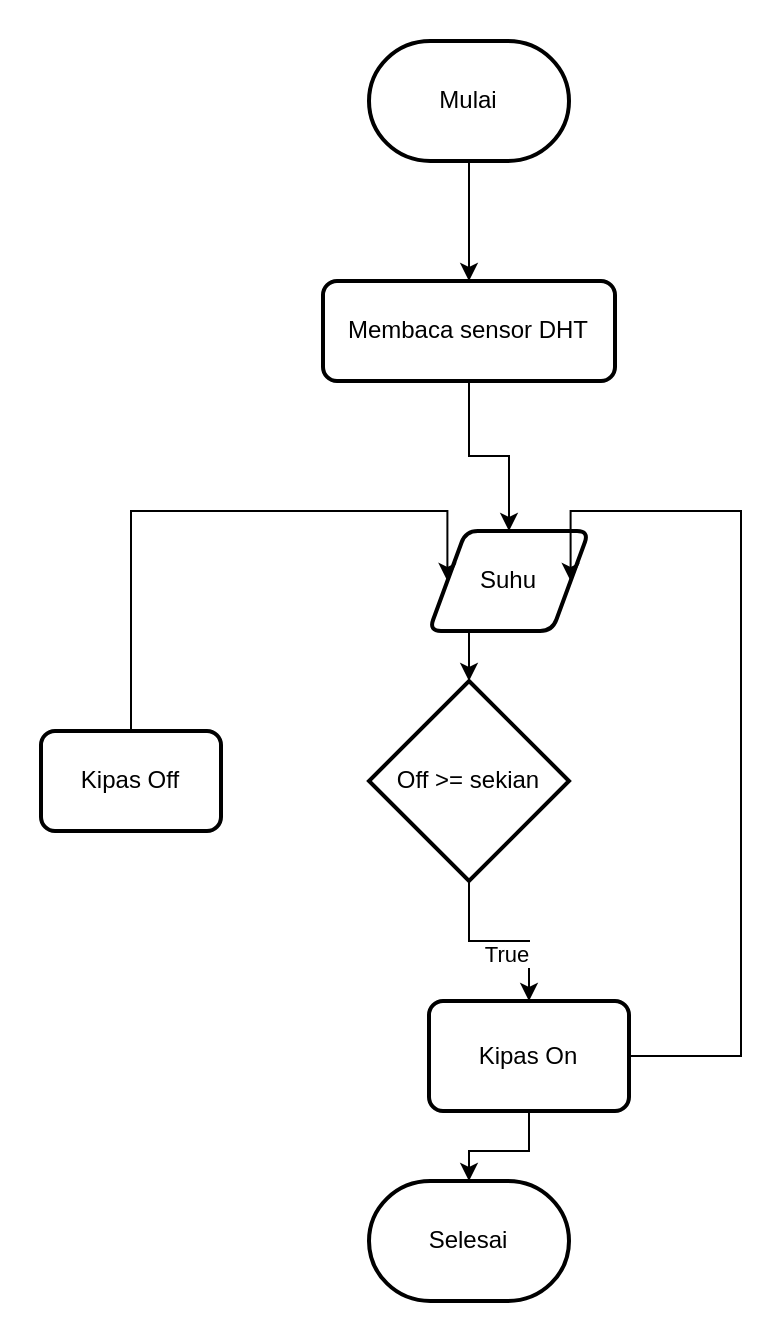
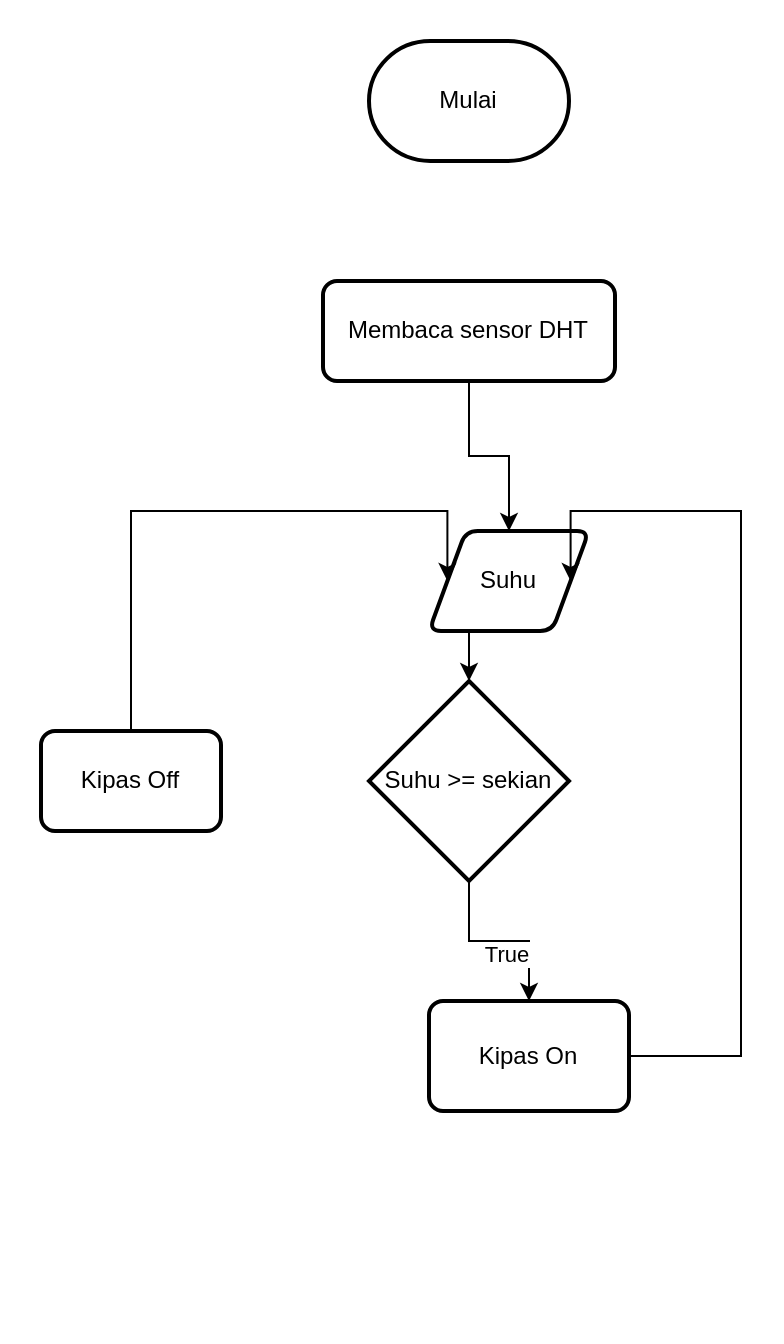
  <mxCell id="0" />
  <mxCell id="1" parent="0" />
- <mxCell id="2" style="edgeStyle=orthogonalEdgeStyle;rounded=0;orthogonalLoop=1;jettySize=auto;html=1;exitX=0.5;exitY=1;exitDx=0;exitDy=0;exitPerimeter=0;entryX=0.5;entryY=0;entryDx=0;entryDy=0;" edge="1" parent="1" source="3" target="5"><mxGeometry relative="1" as="geometry" /></mxCell>
  <mxCell id="3" value="Mulai" style="strokeWidth=2;html=1;shape=mxgraph.flowchart.terminator;whiteSpace=wrap;" vertex="1" parent="1"><mxGeometry x="184" y="20" width="100" height="60" as="geometry" /></mxCell>
  <mxCell id="4" style="edgeStyle=orthogonalEdgeStyle;rounded=0;orthogonalLoop=1;jettySize=auto;html=1;exitX=0.5;exitY=1;exitDx=0;exitDy=0;entryX=0.5;entryY=0;entryDx=0;entryDy=0;" edge="1" parent="1" source="5" target="6"><mxGeometry relative="1" as="geometry" /></mxCell>
  <mxCell id="5" value="Membaca sensor DHT" style="rounded=1;whiteSpace=wrap;html=1;absoluteArcSize=1;arcSize=14;strokeWidth=2;" vertex="1" parent="1"><mxGeometry x="161" y="140" width="146" height="50" as="geometry" /></mxCell>
  <mxCell id="6" value="Suhu" style="shape=parallelogram;html=1;strokeWidth=2;perimeter=parallelogramPerimeter;whiteSpace=wrap;rounded=1;arcSize=12;size=0.23;" vertex="1" parent="1"><mxGeometry x="214" y="265" width="80" height="50" as="geometry" /></mxCell>
  <mxCell id="7" style="edgeStyle=orthogonalEdgeStyle;rounded=0;orthogonalLoop=1;jettySize=auto;html=1;exitX=0.5;exitY=1;exitDx=0;exitDy=0;exitPerimeter=0;entryX=0.5;entryY=0;entryDx=0;entryDy=0;" edge="1" parent="1" source="9" target="14"><mxGeometry relative="1" as="geometry" /></mxCell>
  <mxCell id="8" value="True" style="edgeLabel;html=1;align=center;verticalAlign=middle;resizable=0;points=[];" vertex="1" connectable="0" parent="7"><mxGeometry x="0.057" y="-6" relative="1" as="geometry"><mxPoint as="offset" /></mxGeometry></mxCell>
- <mxCell id="9" value="Off &amp;gt;= sekian" style="strokeWidth=2;html=1;shape=mxgraph.flowchart.decision;whiteSpace=wrap;" vertex="1" parent="1"><mxGeometry x="184" y="340" width="100" height="100" as="geometry" /></mxCell>
+ <mxCell id="9" value="Suhu &amp;gt;= sekian" style="strokeWidth=2;html=1;shape=mxgraph.flowchart.decision;whiteSpace=wrap;" vertex="1" parent="1"><mxGeometry x="184" y="340" width="100" height="100" as="geometry" /></mxCell>
  <mxCell id="10" style="edgeStyle=orthogonalEdgeStyle;rounded=0;orthogonalLoop=1;jettySize=auto;html=1;exitX=0.5;exitY=1;exitDx=0;exitDy=0;entryX=0.5;entryY=0;entryDx=0;entryDy=0;entryPerimeter=0;" edge="1" parent="1" source="6" target="9"><mxGeometry relative="1" as="geometry" /></mxCell>
  <mxCell id="11" style="edgeStyle=orthogonalEdgeStyle;rounded=0;orthogonalLoop=1;jettySize=auto;html=1;exitX=0.5;exitY=0;exitDx=0;exitDy=0;entryX=0;entryY=0.5;entryDx=0;entryDy=0;" edge="1" parent="1" source="12" target="6"><mxGeometry relative="1" as="geometry"><Array as="points"><mxPoint x="65" y="255" /></Array></mxGeometry></mxCell>
  <mxCell id="12" value="Kipas Off" style="rounded=1;whiteSpace=wrap;html=1;absoluteArcSize=1;arcSize=14;strokeWidth=2;" vertex="1" parent="1"><mxGeometry x="20" y="365" width="90" height="50" as="geometry" /></mxCell>
  <mxCell id="13" style="edgeStyle=orthogonalEdgeStyle;rounded=0;orthogonalLoop=1;jettySize=auto;html=1;exitX=1;exitY=0.5;exitDx=0;exitDy=0;entryX=1;entryY=0.5;entryDx=0;entryDy=0;" edge="1" parent="1" source="14" target="6"><mxGeometry relative="1" as="geometry"><Array as="points"><mxPoint x="370" y="528" /><mxPoint x="370" y="255" /></Array></mxGeometry></mxCell>
  <mxCell id="14" value="Kipas On" style="rounded=1;whiteSpace=wrap;html=1;absoluteArcSize=1;arcSize=14;strokeWidth=2;" vertex="1" parent="1"><mxGeometry x="214" y="500" width="100" height="55" as="geometry" /></mxCell>
- <mxCell id="15" value="Selesai" style="strokeWidth=2;html=1;shape=mxgraph.flowchart.terminator;whiteSpace=wrap;" vertex="1" parent="1"><mxGeometry x="184" y="590" width="100" height="60" as="geometry" /></mxCell>
- <mxCell id="16" style="edgeStyle=orthogonalEdgeStyle;rounded=0;orthogonalLoop=1;jettySize=auto;html=1;exitX=0.5;exitY=1;exitDx=0;exitDy=0;entryX=0.5;entryY=0;entryDx=0;entryDy=0;entryPerimeter=0;" edge="1" parent="1" source="14" target="15"><mxGeometry relative="1" as="geometry" /></mxCell>
